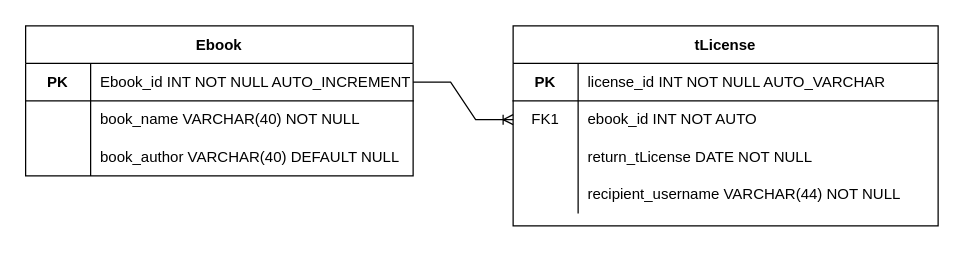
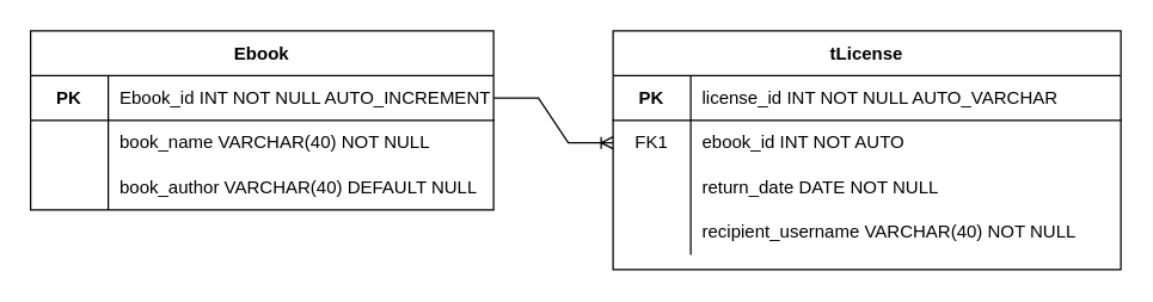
  <mxCell id="0" />
  <mxCell id="1" parent="0" />
  <mxCell id="2" value="tLicense" style="shape=table;startSize=30;container=1;collapsible=0;childLayout=tableLayout;fixedRows=1;rowLines=0;fontStyle=1;align=center;pointerEvents=1;" parent="1" vertex="1"><mxGeometry x="410" y="20" width="340" height="160" as="geometry" /></mxCell>
  <mxCell id="3" value="" style="shape=partialRectangle;html=1;whiteSpace=wrap;collapsible=0;dropTarget=0;pointerEvents=1;fillColor=none;top=0;left=0;bottom=1;right=0;points=[[0,0.5],[1,0.5]];portConstraint=eastwest;" parent="2" vertex="1"><mxGeometry y="30" width="340" height="30" as="geometry" /></mxCell>
  <mxCell id="4" value="&lt;b&gt;PK&lt;/b&gt;" style="shape=partialRectangle;html=1;whiteSpace=wrap;connectable=0;fillColor=none;top=0;left=0;bottom=0;right=0;overflow=hidden;pointerEvents=1;" parent="3" vertex="1"><mxGeometry width="52" height="30" as="geometry"><mxRectangle width="52" height="30" as="alternateBounds" /></mxGeometry></mxCell>
  <mxCell id="5" value="license_id INT NOT NULL AUTO_VARCHAR" style="shape=partialRectangle;html=1;whiteSpace=wrap;connectable=0;fillColor=none;top=0;left=0;bottom=0;right=0;align=left;spacingLeft=6;overflow=hidden;pointerEvents=1;" parent="3" vertex="1"><mxGeometry x="52" width="288" height="30" as="geometry"><mxRectangle width="288" height="30" as="alternateBounds" /></mxGeometry></mxCell>
  <mxCell id="6" value="" style="shape=partialRectangle;html=1;whiteSpace=wrap;collapsible=0;dropTarget=0;pointerEvents=1;fillColor=none;top=0;left=0;bottom=0;right=0;points=[[0,0.5],[1,0.5]];portConstraint=eastwest;" parent="2" vertex="1"><mxGeometry y="60" width="340" height="30" as="geometry" /></mxCell>
  <mxCell id="7" value="FK1" style="shape=partialRectangle;html=1;whiteSpace=wrap;connectable=0;fillColor=none;top=0;left=0;bottom=0;right=0;overflow=hidden;pointerEvents=1;" parent="6" vertex="1"><mxGeometry width="52" height="30" as="geometry"><mxRectangle width="52" height="30" as="alternateBounds" /></mxGeometry></mxCell>
  <mxCell id="8" value="ebook_id INT NOT AUTO&amp;nbsp;" style="shape=partialRectangle;html=1;whiteSpace=wrap;connectable=0;fillColor=none;top=0;left=0;bottom=0;right=0;align=left;spacingLeft=6;overflow=hidden;pointerEvents=1;" parent="6" vertex="1"><mxGeometry x="52" width="288" height="30" as="geometry"><mxRectangle width="288" height="30" as="alternateBounds" /></mxGeometry></mxCell>
  <mxCell id="9" value="" style="shape=partialRectangle;html=1;whiteSpace=wrap;collapsible=0;dropTarget=0;pointerEvents=1;fillColor=none;top=0;left=0;bottom=0;right=0;points=[[0,0.5],[1,0.5]];portConstraint=eastwest;" parent="2" vertex="1"><mxGeometry y="90" width="340" height="30" as="geometry" /></mxCell>
  <mxCell id="10" value="" style="shape=partialRectangle;html=1;whiteSpace=wrap;connectable=0;fillColor=none;top=0;left=0;bottom=0;right=0;overflow=hidden;pointerEvents=1;" parent="9" vertex="1"><mxGeometry width="52" height="30" as="geometry"><mxRectangle width="52" height="30" as="alternateBounds" /></mxGeometry></mxCell>
- <mxCell id="11" value="return_tLicense DATE NOT NULL" style="shape=partialRectangle;html=1;whiteSpace=wrap;connectable=0;fillColor=none;top=0;left=0;bottom=0;right=0;align=left;spacingLeft=6;overflow=hidden;pointerEvents=1;" parent="9" vertex="1"><mxGeometry x="52" width="288" height="30" as="geometry"><mxRectangle width="288" height="30" as="alternateBounds" /></mxGeometry></mxCell>
+ <mxCell id="11" value="return_date DATE NOT NULL" style="shape=partialRectangle;html=1;whiteSpace=wrap;connectable=0;fillColor=none;top=0;left=0;bottom=0;right=0;align=left;spacingLeft=6;overflow=hidden;pointerEvents=1;" parent="9" vertex="1"><mxGeometry x="52" width="288" height="30" as="geometry"><mxRectangle width="288" height="30" as="alternateBounds" /></mxGeometry></mxCell>
  <mxCell id="12" style="shape=partialRectangle;html=1;whiteSpace=wrap;collapsible=0;dropTarget=0;pointerEvents=1;fillColor=none;top=0;left=0;bottom=0;right=0;points=[[0,0.5],[1,0.5]];portConstraint=eastwest;" parent="2" vertex="1"><mxGeometry y="120" width="340" height="30" as="geometry" /></mxCell>
  <mxCell id="13" style="shape=partialRectangle;html=1;whiteSpace=wrap;connectable=0;fillColor=none;top=0;left=0;bottom=0;right=0;overflow=hidden;pointerEvents=1;" parent="12" vertex="1"><mxGeometry width="52" height="30" as="geometry"><mxRectangle width="52" height="30" as="alternateBounds" /></mxGeometry></mxCell>
- <mxCell id="14" value="recipient_username VARCHAR(44) NOT NULL" style="shape=partialRectangle;html=1;whiteSpace=wrap;connectable=0;fillColor=none;top=0;left=0;bottom=0;right=0;align=left;spacingLeft=6;overflow=hidden;pointerEvents=1;" parent="12" vertex="1"><mxGeometry x="52" width="288" height="30" as="geometry"><mxRectangle width="288" height="30" as="alternateBounds" /></mxGeometry></mxCell>
+ <mxCell id="14" value="recipient_username VARCHAR(40) NOT NULL" style="shape=partialRectangle;html=1;whiteSpace=wrap;connectable=0;fillColor=none;top=0;left=0;bottom=0;right=0;align=left;spacingLeft=6;overflow=hidden;pointerEvents=1;" parent="12" vertex="1"><mxGeometry x="52" width="288" height="30" as="geometry"><mxRectangle width="288" height="30" as="alternateBounds" /></mxGeometry></mxCell>
  <mxCell id="15" value="Ebook" style="shape=table;startSize=30;container=1;collapsible=0;childLayout=tableLayout;fixedRows=1;rowLines=0;fontStyle=1;align=center;pointerEvents=1;" parent="1" vertex="1"><mxGeometry x="20" y="20" width="310" height="120" as="geometry" /></mxCell>
  <mxCell id="16" value="" style="shape=partialRectangle;html=1;whiteSpace=wrap;collapsible=0;dropTarget=0;pointerEvents=1;fillColor=none;top=0;left=0;bottom=1;right=0;points=[[0,0.5],[1,0.5]];portConstraint=eastwest;" parent="15" vertex="1"><mxGeometry y="30" width="310" height="30" as="geometry" /></mxCell>
  <mxCell id="17" value="&lt;b&gt;PK&lt;/b&gt;" style="shape=partialRectangle;html=1;whiteSpace=wrap;connectable=0;fillColor=none;top=0;left=0;bottom=0;right=0;overflow=hidden;pointerEvents=1;" parent="16" vertex="1"><mxGeometry width="52" height="30" as="geometry"><mxRectangle width="52" height="30" as="alternateBounds" /></mxGeometry></mxCell>
  <mxCell id="18" value="Ebook_id INT NOT NULL AUTO_INCREMENT" style="shape=partialRectangle;html=1;whiteSpace=wrap;connectable=0;fillColor=none;top=0;left=0;bottom=0;right=0;align=left;spacingLeft=6;overflow=hidden;pointerEvents=1;" parent="16" vertex="1"><mxGeometry x="52" width="258" height="30" as="geometry"><mxRectangle width="258" height="30" as="alternateBounds" /></mxGeometry></mxCell>
  <mxCell id="19" value="" style="shape=partialRectangle;html=1;whiteSpace=wrap;collapsible=0;dropTarget=0;pointerEvents=1;fillColor=none;top=0;left=0;bottom=0;right=0;points=[[0,0.5],[1,0.5]];portConstraint=eastwest;" parent="15" vertex="1"><mxGeometry y="60" width="310" height="30" as="geometry" /></mxCell>
  <mxCell id="20" value="" style="shape=partialRectangle;html=1;whiteSpace=wrap;connectable=0;fillColor=none;top=0;left=0;bottom=0;right=0;overflow=hidden;pointerEvents=1;" parent="19" vertex="1"><mxGeometry width="52" height="30" as="geometry"><mxRectangle width="52" height="30" as="alternateBounds" /></mxGeometry></mxCell>
  <mxCell id="21" value="book_name VARCHAR(40) NOT NULL" style="shape=partialRectangle;html=1;whiteSpace=wrap;connectable=0;fillColor=none;top=0;left=0;bottom=0;right=0;align=left;spacingLeft=6;overflow=hidden;pointerEvents=1;" parent="19" vertex="1"><mxGeometry x="52" width="258" height="30" as="geometry"><mxRectangle width="258" height="30" as="alternateBounds" /></mxGeometry></mxCell>
  <mxCell id="22" style="shape=partialRectangle;html=1;whiteSpace=wrap;collapsible=0;dropTarget=0;pointerEvents=1;fillColor=none;top=0;left=0;bottom=0;right=0;points=[[0,0.5],[1,0.5]];portConstraint=eastwest;" parent="15" vertex="1"><mxGeometry y="90" width="310" height="30" as="geometry" /></mxCell>
  <mxCell id="23" style="shape=partialRectangle;html=1;whiteSpace=wrap;connectable=0;fillColor=none;top=0;left=0;bottom=0;right=0;overflow=hidden;pointerEvents=1;" parent="22" vertex="1"><mxGeometry width="52" height="30" as="geometry"><mxRectangle width="52" height="30" as="alternateBounds" /></mxGeometry></mxCell>
  <mxCell id="24" value="book_author VARCHAR(40) DEFAULT NULL" style="shape=partialRectangle;html=1;whiteSpace=wrap;connectable=0;fillColor=none;top=0;left=0;bottom=0;right=0;align=left;spacingLeft=6;overflow=hidden;pointerEvents=1;" parent="22" vertex="1"><mxGeometry x="52" width="258" height="30" as="geometry"><mxRectangle width="258" height="30" as="alternateBounds" /></mxGeometry></mxCell>
  <mxCell id="25" value="" style="edgeStyle=entityRelationEdgeStyle;fontSize=12;html=1;endArrow=ERoneToMany;rounded=0;entryX=0;entryY=0.5;entryDx=0;entryDy=0;exitX=1;exitY=0.5;exitDx=0;exitDy=0;" parent="1" source="16" target="6" edge="1"><mxGeometry width="100" height="100" relative="1" as="geometry"><mxPoint x="310" y="265" as="sourcePoint" /><mxPoint x="410" y="165" as="targetPoint" /></mxGeometry></mxCell>
